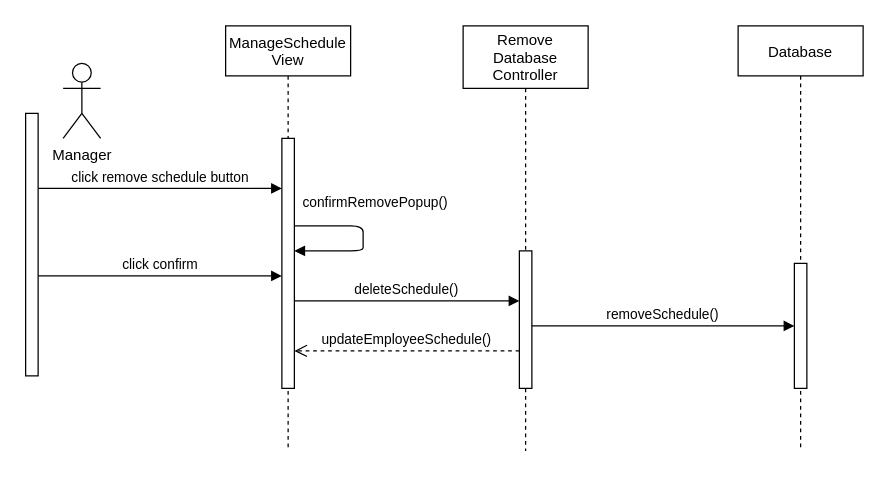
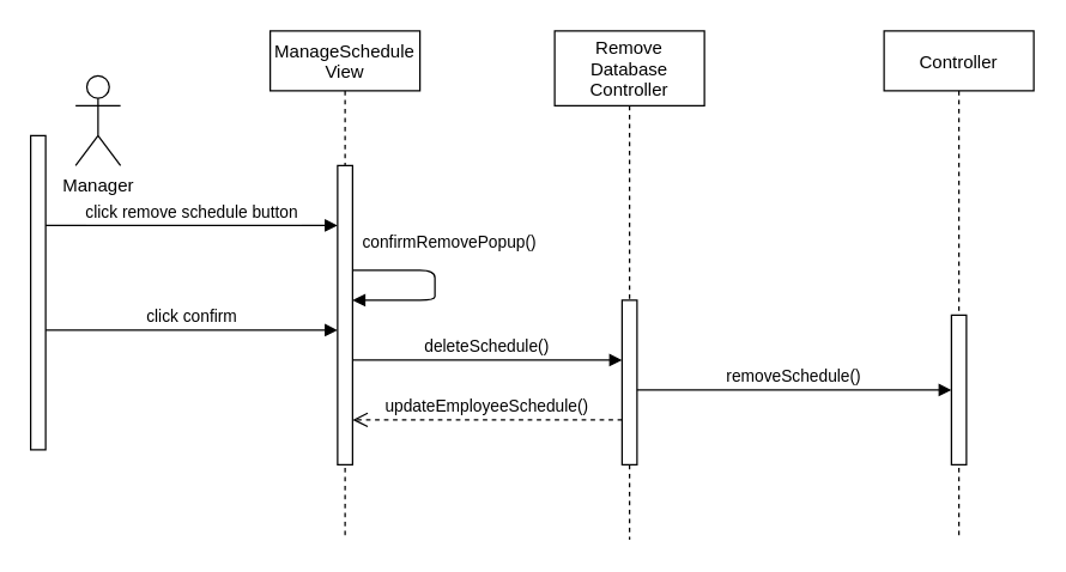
  <mxCell id="0" />
  <mxCell id="1" parent="0" />
  <mxCell id="2" value="ManageSchedule&#10;View" style="shape=umlLifeline;perimeter=lifelinePerimeter;container=1;collapsible=0;recursiveResize=0;rounded=0;shadow=0;strokeWidth=1;" vertex="1" parent="1"><mxGeometry x="180" y="20" width="100" height="340" as="geometry" /></mxCell>
  <mxCell id="3" value="" style="points=[];perimeter=orthogonalPerimeter;rounded=0;shadow=0;strokeWidth=1;" vertex="1" parent="2"><mxGeometry x="45" y="90" width="10" height="200" as="geometry" /></mxCell>
  <mxCell id="4" value="confirmRemovePopup()" style="verticalAlign=bottom;endArrow=block;shadow=0;strokeWidth=1;" edge="1" parent="2" source="3" target="3"><mxGeometry x="-0.154" y="14" relative="1" as="geometry"><mxPoint x="80" y="269.5" as="sourcePoint" /><mxPoint x="255" y="269.5" as="targetPoint" /><Array as="points"><mxPoint x="110" y="160" /><mxPoint x="110" y="170" /><mxPoint x="110" y="180" /><mxPoint x="80" y="180" /></Array><mxPoint x="-4" y="-10" as="offset" /></mxGeometry></mxCell>
  <mxCell id="5" value="Remove&#10;Database&#10;Controller" style="shape=umlLifeline;perimeter=lifelinePerimeter;container=1;collapsible=0;recursiveResize=0;rounded=0;shadow=0;strokeWidth=1;size=50;" vertex="1" parent="1"><mxGeometry x="370" y="20" width="100" height="340" as="geometry" /></mxCell>
  <mxCell id="6" value="" style="points=[];perimeter=orthogonalPerimeter;rounded=0;shadow=0;strokeWidth=1;" vertex="1" parent="5"><mxGeometry x="45" y="180" width="10" height="110" as="geometry" /></mxCell>
  <mxCell id="7" value="Manager" style="shape=umlActor;verticalLabelPosition=bottom;verticalAlign=top;html=1;outlineConnect=0;" vertex="1" parent="1"><mxGeometry x="50" y="50" width="30" height="60" as="geometry" /></mxCell>
- <mxCell id="8" value="Database" style="shape=umlLifeline;perimeter=lifelinePerimeter;container=1;collapsible=0;recursiveResize=0;rounded=0;shadow=0;strokeWidth=1;" vertex="1" parent="1"><mxGeometry x="590" y="20" width="100" height="340" as="geometry" /></mxCell>
+ <mxCell id="8" value="Controller" style="shape=umlLifeline;perimeter=lifelinePerimeter;container=1;collapsible=0;recursiveResize=0;rounded=0;shadow=0;strokeWidth=1;" vertex="1" parent="1"><mxGeometry x="590" y="20" width="100" height="340" as="geometry" /></mxCell>
  <mxCell id="9" value="" style="points=[];perimeter=orthogonalPerimeter;rounded=0;shadow=0;strokeWidth=1;" vertex="1" parent="8"><mxGeometry x="45" y="190" width="10" height="100" as="geometry" /></mxCell>
  <mxCell id="10" value="" style="points=[];perimeter=orthogonalPerimeter;rounded=0;shadow=0;strokeWidth=1;" vertex="1" parent="1"><mxGeometry x="20" y="90" width="10" height="210" as="geometry" /></mxCell>
  <mxCell id="11" value="click remove schedule button" style="verticalAlign=bottom;endArrow=block;shadow=0;strokeWidth=1;" edge="1" parent="1" target="3"><mxGeometry relative="1" as="geometry"><mxPoint x="30" y="150" as="sourcePoint" /><mxPoint x="205" y="150" as="targetPoint" /><Array as="points"><mxPoint x="80" y="150" /></Array></mxGeometry></mxCell>
  <mxCell id="12" value="removeSchedule()" style="verticalAlign=bottom;endArrow=block;shadow=0;strokeWidth=1;" edge="1" parent="1" source="6" target="9"><mxGeometry relative="1" as="geometry"><mxPoint x="440" y="330" as="sourcePoint" /><mxPoint x="640" y="330" as="targetPoint" /><Array as="points"><mxPoint x="500" y="260" /></Array></mxGeometry></mxCell>
  <mxCell id="13" value="click confirm" style="verticalAlign=bottom;endArrow=block;shadow=0;strokeWidth=1;" edge="1" parent="1"><mxGeometry relative="1" as="geometry"><mxPoint x="30" y="220" as="sourcePoint" /><mxPoint x="225" y="220" as="targetPoint" /><Array as="points"><mxPoint x="80" y="220" /></Array></mxGeometry></mxCell>
  <mxCell id="14" value="deleteSchedule()" style="verticalAlign=bottom;endArrow=block;shadow=0;strokeWidth=1;" edge="1" parent="1" source="3" target="6"><mxGeometry relative="1" as="geometry"><mxPoint x="240" y="250" as="sourcePoint" /><mxPoint x="490" y="240" as="targetPoint" /><Array as="points"><mxPoint x="355" y="240" /></Array></mxGeometry></mxCell>
  <mxCell id="15" value="updateEmployeeSchedule()" style="verticalAlign=bottom;endArrow=open;dashed=1;endSize=8;shadow=0;strokeWidth=1;" edge="1" parent="1" source="6" target="3"><mxGeometry relative="1" as="geometry"><mxPoint x="210" y="210" as="targetPoint" /><mxPoint x="300" y="230" as="sourcePoint" /><Array as="points"><mxPoint x="350" y="280" /></Array></mxGeometry></mxCell>
